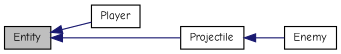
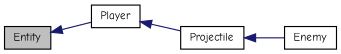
  digraph {
    fontname="Comic Neue"
    rankdir=LR
    node [color=black fillcolor=white fontname="Comic Neue" fontsize=10 shape=record style=filled]
    edge [color=midnightblue dir=back fontname="Comic Neue" fontsize=10 labelfontname=Helvetica labelfontsize=10 style=solid]
    n1 [fillcolor=grey75 fontcolor=black height=0.2 label=Entity width=0.4]
    n2 [height=0.2 label=Player width=0.4]
    n3 [height=0.2 label=Projectile width=0.4]
    n4 [height=0.2 label=Enemy width=0.4]
    n1 -> n2
-   n1 -> n3
+   n2 -> n3
    n3 -> n4
  }
